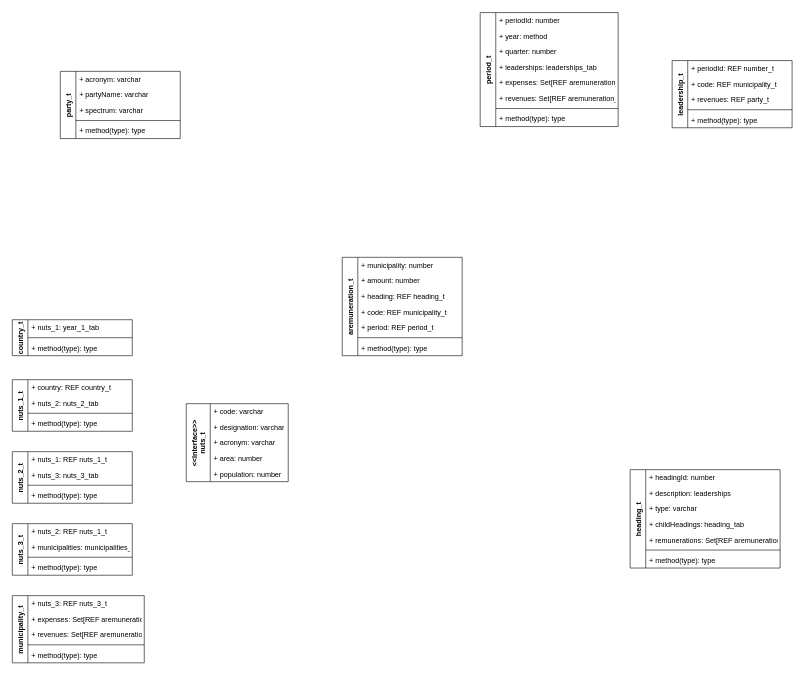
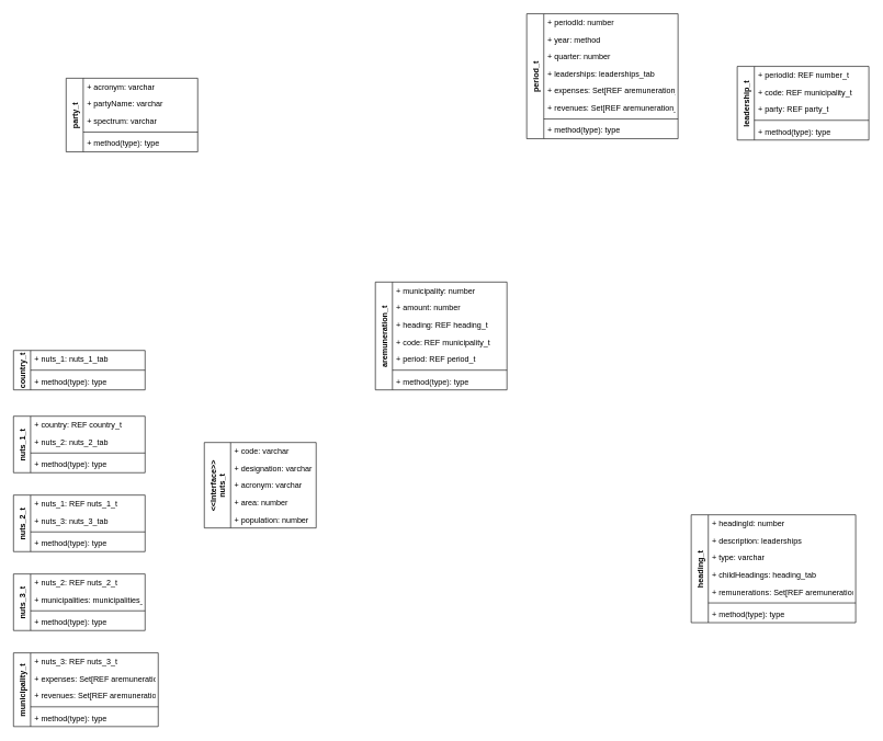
  <mxCell id="0" />
  <mxCell id="1" parent="0" />
  <mxCell id="2" value="municipality_t" style="swimlane;fontStyle=1;align=center;verticalAlign=top;childLayout=stackLayout;horizontal=0;startSize=26;horizontalStack=0;resizeParent=1;resizeParentMax=0;resizeLast=0;collapsible=1;marginBottom=0;" parent="1" vertex="1"><mxGeometry x="20" y="992" width="220" height="112" as="geometry" /></mxCell>
  <mxCell id="3" value="+ nuts_3: REF nuts_3_t" style="text;strokeColor=none;fillColor=none;align=left;verticalAlign=top;spacingLeft=4;spacingRight=4;overflow=hidden;rotatable=0;points=[[0,0.5],[1,0.5]];portConstraint=eastwest;" parent="2" vertex="1"><mxGeometry x="26" width="194" height="26" as="geometry" /></mxCell>
  <mxCell id="4" value="+ expenses: Set[REF aremuneration_t]" style="text;strokeColor=none;fillColor=none;align=left;verticalAlign=top;spacingLeft=4;spacingRight=4;overflow=hidden;rotatable=0;points=[[0,0.5],[1,0.5]];portConstraint=eastwest;" parent="2" vertex="1"><mxGeometry x="26" y="26" width="194" height="26" as="geometry" /></mxCell>
  <mxCell id="5" value="+ revenues: Set[REF aremuneration_t]" style="text;strokeColor=none;fillColor=none;align=left;verticalAlign=top;spacingLeft=4;spacingRight=4;overflow=hidden;rotatable=0;points=[[0,0.5],[1,0.5]];portConstraint=eastwest;" parent="2" vertex="1"><mxGeometry x="26" y="52" width="194" height="26" as="geometry" /></mxCell>
  <mxCell id="6" value="" style="line;strokeWidth=1;fillColor=none;align=left;verticalAlign=middle;spacingTop=-1;spacingLeft=3;spacingRight=3;rotatable=0;labelPosition=right;points=[];portConstraint=eastwest;" parent="2" vertex="1"><mxGeometry x="26" y="78" width="194" height="8" as="geometry" /></mxCell>
  <mxCell id="7" value="+ method(type): type" style="text;strokeColor=none;fillColor=none;align=left;verticalAlign=top;spacingLeft=4;spacingRight=4;overflow=hidden;rotatable=0;points=[[0,0.5],[1,0.5]];portConstraint=eastwest;" parent="2" vertex="1"><mxGeometry x="26" y="86" width="194" height="26" as="geometry" /></mxCell>
  <mxCell id="8" value="&lt;&lt;Interface&gt;&gt;&#10;nuts_t" style="swimlane;fontStyle=1;childLayout=stackLayout;horizontal=0;startSize=40;fillColor=none;horizontalStack=0;resizeParent=1;resizeParentMax=0;resizeLast=0;collapsible=1;marginBottom=0;" parent="1" vertex="1"><mxGeometry x="310" y="672" width="170" height="130" as="geometry" /></mxCell>
  <mxCell id="9" value="+ code: varchar" style="text;strokeColor=none;fillColor=none;align=left;verticalAlign=top;spacingLeft=4;spacingRight=4;overflow=hidden;rotatable=0;points=[[0,0.5],[1,0.5]];portConstraint=eastwest;fontStyle=0" parent="8" vertex="1"><mxGeometry x="40" width="130" height="26" as="geometry" /></mxCell>
  <mxCell id="10" value="+ designation: varchar" style="text;strokeColor=none;fillColor=none;align=left;verticalAlign=top;spacingLeft=4;spacingRight=4;overflow=hidden;rotatable=0;points=[[0,0.5],[1,0.5]];portConstraint=eastwest;" parent="8" vertex="1"><mxGeometry x="40" y="26" width="130" height="26" as="geometry" /></mxCell>
  <mxCell id="11" value="+ acronym: varchar" style="text;strokeColor=none;fillColor=none;align=left;verticalAlign=top;spacingLeft=4;spacingRight=4;overflow=hidden;rotatable=0;points=[[0,0.5],[1,0.5]];portConstraint=eastwest;" parent="8" vertex="1"><mxGeometry x="40" y="52" width="130" height="26" as="geometry" /></mxCell>
  <mxCell id="12" value="+ area: number" style="text;strokeColor=none;fillColor=none;align=left;verticalAlign=top;spacingLeft=4;spacingRight=4;overflow=hidden;rotatable=0;points=[[0,0.5],[1,0.5]];portConstraint=eastwest;" parent="8" vertex="1"><mxGeometry x="40" y="78" width="130" height="26" as="geometry" /></mxCell>
  <mxCell id="13" value="+ population: number" style="text;strokeColor=none;fillColor=none;align=left;verticalAlign=top;spacingLeft=4;spacingRight=4;overflow=hidden;rotatable=0;points=[[0,0.5],[1,0.5]];portConstraint=eastwest;" parent="8" vertex="1"><mxGeometry x="40" y="104" width="130" height="26" as="geometry" /></mxCell>
  <mxCell id="14" value="nuts_3_t" style="swimlane;fontStyle=1;align=center;verticalAlign=top;childLayout=stackLayout;horizontal=0;startSize=26;horizontalStack=0;resizeParent=1;resizeParentMax=0;resizeLast=0;collapsible=1;marginBottom=0;" parent="1" vertex="1"><mxGeometry x="20" y="872" width="200" height="86" as="geometry" /></mxCell>
- <mxCell id="15" value="+ nuts_2: REF nuts_1_t" style="text;strokeColor=none;fillColor=none;align=left;verticalAlign=top;spacingLeft=4;spacingRight=4;overflow=hidden;rotatable=0;points=[[0,0.5],[1,0.5]];portConstraint=eastwest;" parent="14" vertex="1"><mxGeometry x="26" width="174" height="26" as="geometry" /></mxCell>
+ <mxCell id="15" value="+ nuts_2: REF nuts_2_t" style="text;strokeColor=none;fillColor=none;align=left;verticalAlign=top;spacingLeft=4;spacingRight=4;overflow=hidden;rotatable=0;points=[[0,0.5],[1,0.5]];portConstraint=eastwest;" parent="14" vertex="1"><mxGeometry x="26" width="174" height="26" as="geometry" /></mxCell>
  <mxCell id="16" value="+ municipalities: municipalities_tab" style="text;strokeColor=none;fillColor=none;align=left;verticalAlign=top;spacingLeft=4;spacingRight=4;overflow=hidden;rotatable=0;points=[[0,0.5],[1,0.5]];portConstraint=eastwest;" parent="14" vertex="1"><mxGeometry x="26" y="26" width="174" height="26" as="geometry" /></mxCell>
  <mxCell id="17" value="" style="line;strokeWidth=1;fillColor=none;align=left;verticalAlign=middle;spacingTop=-1;spacingLeft=3;spacingRight=3;rotatable=0;labelPosition=right;points=[];portConstraint=eastwest;" parent="14" vertex="1"><mxGeometry x="26" y="52" width="174" height="8" as="geometry" /></mxCell>
  <mxCell id="18" value="+ method(type): type" style="text;strokeColor=none;fillColor=none;align=left;verticalAlign=top;spacingLeft=4;spacingRight=4;overflow=hidden;rotatable=0;points=[[0,0.5],[1,0.5]];portConstraint=eastwest;" parent="14" vertex="1"><mxGeometry x="26" y="60" width="174" height="26" as="geometry" /></mxCell>
  <mxCell id="19" value="nuts_2_t" style="swimlane;fontStyle=1;align=center;verticalAlign=top;childLayout=stackLayout;horizontal=0;startSize=26;horizontalStack=0;resizeParent=1;resizeParentMax=0;resizeLast=0;collapsible=1;marginBottom=0;" parent="1" vertex="1"><mxGeometry x="20" y="752" width="200" height="86" as="geometry" /></mxCell>
  <mxCell id="20" value="+ nuts_1: REF nuts_1_t" style="text;strokeColor=none;fillColor=none;align=left;verticalAlign=top;spacingLeft=4;spacingRight=4;overflow=hidden;rotatable=0;points=[[0,0.5],[1,0.5]];portConstraint=eastwest;" parent="19" vertex="1"><mxGeometry x="26" width="174" height="26" as="geometry" /></mxCell>
  <mxCell id="21" value="+ nuts_3: nuts_3_tab" style="text;strokeColor=none;fillColor=none;align=left;verticalAlign=top;spacingLeft=4;spacingRight=4;overflow=hidden;rotatable=0;points=[[0,0.5],[1,0.5]];portConstraint=eastwest;" parent="19" vertex="1"><mxGeometry x="26" y="26" width="174" height="26" as="geometry" /></mxCell>
  <mxCell id="22" value="" style="line;strokeWidth=1;fillColor=none;align=left;verticalAlign=middle;spacingTop=-1;spacingLeft=3;spacingRight=3;rotatable=0;labelPosition=right;points=[];portConstraint=eastwest;" parent="19" vertex="1"><mxGeometry x="26" y="52" width="174" height="8" as="geometry" /></mxCell>
  <mxCell id="23" value="+ method(type): type" style="text;strokeColor=none;fillColor=none;align=left;verticalAlign=top;spacingLeft=4;spacingRight=4;overflow=hidden;rotatable=0;points=[[0,0.5],[1,0.5]];portConstraint=eastwest;" parent="19" vertex="1"><mxGeometry x="26" y="60" width="174" height="26" as="geometry" /></mxCell>
  <mxCell id="24" value="nuts_1_t" style="swimlane;fontStyle=1;align=center;verticalAlign=top;childLayout=stackLayout;horizontal=0;startSize=26;horizontalStack=0;resizeParent=1;resizeParentMax=0;resizeLast=0;collapsible=1;marginBottom=0;" parent="1" vertex="1"><mxGeometry x="20" y="632" width="200" height="86" as="geometry" /></mxCell>
  <mxCell id="25" value="+ country: REF country_t" style="text;strokeColor=none;fillColor=none;align=left;verticalAlign=top;spacingLeft=4;spacingRight=4;overflow=hidden;rotatable=0;points=[[0,0.5],[1,0.5]];portConstraint=eastwest;" parent="24" vertex="1"><mxGeometry x="26" width="174" height="26" as="geometry" /></mxCell>
  <mxCell id="26" value="+ nuts_2: nuts_2_tab" style="text;strokeColor=none;fillColor=none;align=left;verticalAlign=top;spacingLeft=4;spacingRight=4;overflow=hidden;rotatable=0;points=[[0,0.5],[1,0.5]];portConstraint=eastwest;" parent="24" vertex="1"><mxGeometry x="26" y="26" width="174" height="26" as="geometry" /></mxCell>
  <mxCell id="27" value="" style="line;strokeWidth=1;fillColor=none;align=left;verticalAlign=middle;spacingTop=-1;spacingLeft=3;spacingRight=3;rotatable=0;labelPosition=right;points=[];portConstraint=eastwest;" parent="24" vertex="1"><mxGeometry x="26" y="52" width="174" height="8" as="geometry" /></mxCell>
  <mxCell id="28" value="+ method(type): type" style="text;strokeColor=none;fillColor=none;align=left;verticalAlign=top;spacingLeft=4;spacingRight=4;overflow=hidden;rotatable=0;points=[[0,0.5],[1,0.5]];portConstraint=eastwest;" parent="24" vertex="1"><mxGeometry x="26" y="60" width="174" height="26" as="geometry" /></mxCell>
  <mxCell id="29" value="country_t" style="swimlane;fontStyle=1;align=center;verticalAlign=top;childLayout=stackLayout;horizontal=0;startSize=26;horizontalStack=0;resizeParent=1;resizeParentMax=0;resizeLast=0;collapsible=1;marginBottom=0;" parent="1" vertex="1"><mxGeometry x="20" y="532" width="200" height="60" as="geometry" /></mxCell>
- <mxCell id="30" value="+ nuts_1: year_1_tab" style="text;strokeColor=none;fillColor=none;align=left;verticalAlign=top;spacingLeft=4;spacingRight=4;overflow=hidden;rotatable=0;points=[[0,0.5],[1,0.5]];portConstraint=eastwest;" parent="29" vertex="1"><mxGeometry x="26" width="174" height="26" as="geometry" /></mxCell>
+ <mxCell id="30" value="+ nuts_1: nuts_1_tab" style="text;strokeColor=none;fillColor=none;align=left;verticalAlign=top;spacingLeft=4;spacingRight=4;overflow=hidden;rotatable=0;points=[[0,0.5],[1,0.5]];portConstraint=eastwest;" parent="29" vertex="1"><mxGeometry x="26" width="174" height="26" as="geometry" /></mxCell>
  <mxCell id="31" value="" style="line;strokeWidth=1;fillColor=none;align=left;verticalAlign=middle;spacingTop=-1;spacingLeft=3;spacingRight=3;rotatable=0;labelPosition=right;points=[];portConstraint=eastwest;" parent="29" vertex="1"><mxGeometry x="26" y="26" width="174" height="8" as="geometry" /></mxCell>
  <mxCell id="32" value="+ method(type): type" style="text;strokeColor=none;fillColor=none;align=left;verticalAlign=top;spacingLeft=4;spacingRight=4;overflow=hidden;rotatable=0;points=[[0,0.5],[1,0.5]];portConstraint=eastwest;" parent="29" vertex="1"><mxGeometry x="26" y="34" width="174" height="26" as="geometry" /></mxCell>
  <mxCell id="33" value="party_t" style="swimlane;fontStyle=1;align=center;verticalAlign=top;childLayout=stackLayout;horizontal=0;startSize=26;horizontalStack=0;resizeParent=1;resizeParentMax=0;resizeLast=0;collapsible=1;marginBottom=0;" parent="1" vertex="1"><mxGeometry x="100" y="118" width="200" height="112" as="geometry" /></mxCell>
  <mxCell id="34" value="+ acronym: varchar" style="text;strokeColor=none;fillColor=none;align=left;verticalAlign=top;spacingLeft=4;spacingRight=4;overflow=hidden;rotatable=0;points=[[0,0.5],[1,0.5]];portConstraint=eastwest;fontStyle=0" parent="33" vertex="1"><mxGeometry x="26" width="174" height="26" as="geometry" /></mxCell>
  <mxCell id="35" value="+ partyName: varchar" style="text;strokeColor=none;fillColor=none;align=left;verticalAlign=top;spacingLeft=4;spacingRight=4;overflow=hidden;rotatable=0;points=[[0,0.5],[1,0.5]];portConstraint=eastwest;fontStyle=0" parent="33" vertex="1"><mxGeometry x="26" y="26" width="174" height="26" as="geometry" /></mxCell>
  <mxCell id="36" value="+ spectrum: varchar" style="text;strokeColor=none;fillColor=none;align=left;verticalAlign=top;spacingLeft=4;spacingRight=4;overflow=hidden;rotatable=0;points=[[0,0.5],[1,0.5]];portConstraint=eastwest;fontStyle=0" parent="33" vertex="1"><mxGeometry x="26" y="52" width="174" height="26" as="geometry" /></mxCell>
  <mxCell id="37" value="" style="line;strokeWidth=1;fillColor=none;align=left;verticalAlign=middle;spacingTop=-1;spacingLeft=3;spacingRight=3;rotatable=0;labelPosition=right;points=[];portConstraint=eastwest;" parent="33" vertex="1"><mxGeometry x="26" y="78" width="174" height="8" as="geometry" /></mxCell>
  <mxCell id="38" value="+ method(type): type" style="text;strokeColor=none;fillColor=none;align=left;verticalAlign=top;spacingLeft=4;spacingRight=4;overflow=hidden;rotatable=0;points=[[0,0.5],[1,0.5]];portConstraint=eastwest;" parent="33" vertex="1"><mxGeometry x="26" y="86" width="174" height="26" as="geometry" /></mxCell>
  <mxCell id="39" value="period_t" style="swimlane;fontStyle=1;align=center;verticalAlign=top;childLayout=stackLayout;horizontal=0;startSize=26;horizontalStack=0;resizeParent=1;resizeParentMax=0;resizeLast=0;collapsible=1;marginBottom=0;" parent="1" vertex="1"><mxGeometry x="800" y="20" width="230" height="190" as="geometry" /></mxCell>
  <mxCell id="40" value="+ periodId: number" style="text;strokeColor=none;fillColor=none;align=left;verticalAlign=top;spacingLeft=4;spacingRight=4;overflow=hidden;rotatable=0;points=[[0,0.5],[1,0.5]];portConstraint=eastwest;fontStyle=0" parent="39" vertex="1"><mxGeometry x="26" width="204" height="26" as="geometry" /></mxCell>
  <mxCell id="41" value="+ year: method" style="text;strokeColor=none;fillColor=none;align=left;verticalAlign=top;spacingLeft=4;spacingRight=4;overflow=hidden;rotatable=0;points=[[0,0.5],[1,0.5]];portConstraint=eastwest;fontStyle=0" parent="39" vertex="1"><mxGeometry x="26" y="26" width="204" height="26" as="geometry" /></mxCell>
  <mxCell id="42" value="+ quarter: number" style="text;strokeColor=none;fillColor=none;align=left;verticalAlign=top;spacingLeft=4;spacingRight=4;overflow=hidden;rotatable=0;points=[[0,0.5],[1,0.5]];portConstraint=eastwest;fontStyle=0" parent="39" vertex="1"><mxGeometry x="26" y="52" width="204" height="26" as="geometry" /></mxCell>
  <mxCell id="43" value="+ leaderships: leaderships_tab" style="text;strokeColor=none;fillColor=none;align=left;verticalAlign=top;spacingLeft=4;spacingRight=4;overflow=hidden;rotatable=0;points=[[0,0.5],[1,0.5]];portConstraint=eastwest;fontStyle=0" parent="39" vertex="1"><mxGeometry x="26" y="78" width="204" height="26" as="geometry" /></mxCell>
  <mxCell id="44" value="+ expenses: Set[REF aremuneration_t]" style="text;strokeColor=none;fillColor=none;align=left;verticalAlign=top;spacingLeft=4;spacingRight=4;overflow=hidden;rotatable=0;points=[[0,0.5],[1,0.5]];portConstraint=eastwest;" parent="39" vertex="1"><mxGeometry x="26" y="104" width="204" height="26" as="geometry" /></mxCell>
  <mxCell id="45" value="+ revenues: Set[REF aremuneration_t]" style="text;strokeColor=none;fillColor=none;align=left;verticalAlign=top;spacingLeft=4;spacingRight=4;overflow=hidden;rotatable=0;points=[[0,0.5],[1,0.5]];portConstraint=eastwest;" parent="39" vertex="1"><mxGeometry x="26" y="130" width="204" height="26" as="geometry" /></mxCell>
  <mxCell id="46" value="" style="line;strokeWidth=1;fillColor=none;align=left;verticalAlign=middle;spacingTop=-1;spacingLeft=3;spacingRight=3;rotatable=0;labelPosition=right;points=[];portConstraint=eastwest;" parent="39" vertex="1"><mxGeometry x="26" y="156" width="204" height="8" as="geometry" /></mxCell>
  <mxCell id="47" value="+ method(type): type" style="text;strokeColor=none;fillColor=none;align=left;verticalAlign=top;spacingLeft=4;spacingRight=4;overflow=hidden;rotatable=0;points=[[0,0.5],[1,0.5]];portConstraint=eastwest;" parent="39" vertex="1"><mxGeometry x="26" y="164" width="204" height="26" as="geometry" /></mxCell>
  <mxCell id="48" value="leadership_t" style="swimlane;fontStyle=1;align=center;verticalAlign=top;childLayout=stackLayout;horizontal=0;startSize=26;horizontalStack=0;resizeParent=1;resizeParentMax=0;resizeLast=0;collapsible=1;marginBottom=0;" parent="1" vertex="1"><mxGeometry x="1120" y="100" width="200" height="112" as="geometry" /></mxCell>
  <mxCell id="49" value="+ periodId: REF number_t" style="text;strokeColor=none;fillColor=none;align=left;verticalAlign=top;spacingLeft=4;spacingRight=4;overflow=hidden;rotatable=0;points=[[0,0.5],[1,0.5]];portConstraint=eastwest;fontStyle=0" parent="48" vertex="1"><mxGeometry x="26" width="174" height="26" as="geometry" /></mxCell>
  <mxCell id="50" value="+ code: REF municipality_t" style="text;strokeColor=none;fillColor=none;align=left;verticalAlign=top;spacingLeft=4;spacingRight=4;overflow=hidden;rotatable=0;points=[[0,0.5],[1,0.5]];portConstraint=eastwest;fontStyle=0" parent="48" vertex="1"><mxGeometry x="26" y="26" width="174" height="26" as="geometry" /></mxCell>
- <mxCell id="51" value="+ revenues: REF party_t" style="text;strokeColor=none;fillColor=none;align=left;verticalAlign=top;spacingLeft=4;spacingRight=4;overflow=hidden;rotatable=0;points=[[0,0.5],[1,0.5]];portConstraint=eastwest;fontStyle=0" parent="48" vertex="1"><mxGeometry x="26" y="52" width="174" height="26" as="geometry" /></mxCell>
+ <mxCell id="51" value="+ party: REF party_t" style="text;strokeColor=none;fillColor=none;align=left;verticalAlign=top;spacingLeft=4;spacingRight=4;overflow=hidden;rotatable=0;points=[[0,0.5],[1,0.5]];portConstraint=eastwest;fontStyle=0" parent="48" vertex="1"><mxGeometry x="26" y="52" width="174" height="26" as="geometry" /></mxCell>
  <mxCell id="52" value="" style="line;strokeWidth=1;fillColor=none;align=left;verticalAlign=middle;spacingTop=-1;spacingLeft=3;spacingRight=3;rotatable=0;labelPosition=right;points=[];portConstraint=eastwest;" parent="48" vertex="1"><mxGeometry x="26" y="78" width="174" height="8" as="geometry" /></mxCell>
  <mxCell id="53" value="+ method(type): type" style="text;strokeColor=none;fillColor=none;align=left;verticalAlign=top;spacingLeft=4;spacingRight=4;overflow=hidden;rotatable=0;points=[[0,0.5],[1,0.5]];portConstraint=eastwest;" parent="48" vertex="1"><mxGeometry x="26" y="86" width="174" height="26" as="geometry" /></mxCell>
  <mxCell id="54" value="heading_t" style="swimlane;fontStyle=1;align=center;verticalAlign=top;childLayout=stackLayout;horizontal=0;startSize=26;horizontalStack=0;resizeParent=1;resizeParentMax=0;resizeLast=0;collapsible=1;marginBottom=0;" parent="1" vertex="1"><mxGeometry x="1050" y="782" width="250" height="164" as="geometry" /></mxCell>
  <mxCell id="55" value="+ headingId: number" style="text;strokeColor=none;fillColor=none;align=left;verticalAlign=top;spacingLeft=4;spacingRight=4;overflow=hidden;rotatable=0;points=[[0,0.5],[1,0.5]];portConstraint=eastwest;fontStyle=0" parent="54" vertex="1"><mxGeometry x="26" width="224" height="26" as="geometry" /></mxCell>
  <mxCell id="56" value="+ description: leaderships" style="text;strokeColor=none;fillColor=none;align=left;verticalAlign=top;spacingLeft=4;spacingRight=4;overflow=hidden;rotatable=0;points=[[0,0.5],[1,0.5]];portConstraint=eastwest;fontStyle=0" parent="54" vertex="1"><mxGeometry x="26" y="26" width="224" height="26" as="geometry" /></mxCell>
  <mxCell id="57" value="+ type: varchar" style="text;strokeColor=none;fillColor=none;align=left;verticalAlign=top;spacingLeft=4;spacingRight=4;overflow=hidden;rotatable=0;points=[[0,0.5],[1,0.5]];portConstraint=eastwest;fontStyle=0" parent="54" vertex="1"><mxGeometry x="26" y="52" width="224" height="26" as="geometry" /></mxCell>
  <mxCell id="58" value="+ childHeadings: heading_tab" style="text;strokeColor=none;fillColor=none;align=left;verticalAlign=top;spacingLeft=4;spacingRight=4;overflow=hidden;rotatable=0;points=[[0,0.5],[1,0.5]];portConstraint=eastwest;fontStyle=0" parent="54" vertex="1"><mxGeometry x="26" y="78" width="224" height="26" as="geometry" /></mxCell>
  <mxCell id="59" value="+ remunerations: Set[REF aremuneration_t]" style="text;strokeColor=none;fillColor=none;align=left;verticalAlign=top;spacingLeft=4;spacingRight=4;overflow=hidden;rotatable=0;points=[[0,0.5],[1,0.5]];portConstraint=eastwest;" parent="54" vertex="1"><mxGeometry x="26" y="104" width="224" height="26" as="geometry" /></mxCell>
  <mxCell id="60" value="" style="line;strokeWidth=1;fillColor=none;align=left;verticalAlign=middle;spacingTop=-1;spacingLeft=3;spacingRight=3;rotatable=0;labelPosition=right;points=[];portConstraint=eastwest;" parent="54" vertex="1"><mxGeometry x="26" y="130" width="224" height="8" as="geometry" /></mxCell>
  <mxCell id="61" value="+ method(type): type" style="text;strokeColor=none;fillColor=none;align=left;verticalAlign=top;spacingLeft=4;spacingRight=4;overflow=hidden;rotatable=0;points=[[0,0.5],[1,0.5]];portConstraint=eastwest;" parent="54" vertex="1"><mxGeometry x="26" y="138" width="224" height="26" as="geometry" /></mxCell>
  <mxCell id="62" value="aremuneration_t" style="swimlane;fontStyle=1;align=center;verticalAlign=top;childLayout=stackLayout;horizontal=0;startSize=26;horizontalStack=0;resizeParent=1;resizeParentMax=0;resizeLast=0;collapsible=1;marginBottom=0;" parent="1" vertex="1"><mxGeometry x="570" y="428" width="200" height="164" as="geometry" /></mxCell>
  <mxCell id="63" value="+ municipality: number" style="text;strokeColor=none;fillColor=none;align=left;verticalAlign=top;spacingLeft=4;spacingRight=4;overflow=hidden;rotatable=0;points=[[0,0.5],[1,0.5]];portConstraint=eastwest;fontStyle=0" parent="62" vertex="1"><mxGeometry x="26" width="174" height="26" as="geometry" /></mxCell>
  <mxCell id="64" value="+ amount: number" style="text;strokeColor=none;fillColor=none;align=left;verticalAlign=top;spacingLeft=4;spacingRight=4;overflow=hidden;rotatable=0;points=[[0,0.5],[1,0.5]];portConstraint=eastwest;fontStyle=0" parent="62" vertex="1"><mxGeometry x="26" y="26" width="174" height="26" as="geometry" /></mxCell>
  <mxCell id="65" value="+ heading: REF heading_t" style="text;strokeColor=none;fillColor=none;align=left;verticalAlign=top;spacingLeft=4;spacingRight=4;overflow=hidden;rotatable=0;points=[[0,0.5],[1,0.5]];portConstraint=eastwest;fontStyle=0" parent="62" vertex="1"><mxGeometry x="26" y="52" width="174" height="26" as="geometry" /></mxCell>
  <mxCell id="66" value="+ code: REF municipality_t" style="text;strokeColor=none;fillColor=none;align=left;verticalAlign=top;spacingLeft=4;spacingRight=4;overflow=hidden;rotatable=0;points=[[0,0.5],[1,0.5]];portConstraint=eastwest;fontStyle=0" parent="62" vertex="1"><mxGeometry x="26" y="78" width="174" height="26" as="geometry" /></mxCell>
  <mxCell id="67" value="+ period: REF period_t" style="text;strokeColor=none;fillColor=none;align=left;verticalAlign=top;spacingLeft=4;spacingRight=4;overflow=hidden;rotatable=0;points=[[0,0.5],[1,0.5]];portConstraint=eastwest;fontStyle=0" parent="62" vertex="1"><mxGeometry x="26" y="104" width="174" height="26" as="geometry" /></mxCell>
  <mxCell id="68" value="" style="line;strokeWidth=1;fillColor=none;align=left;verticalAlign=middle;spacingTop=-1;spacingLeft=3;spacingRight=3;rotatable=0;labelPosition=right;points=[];portConstraint=eastwest;" parent="62" vertex="1"><mxGeometry x="26" y="130" width="174" height="8" as="geometry" /></mxCell>
  <mxCell id="69" value="+ method(type): type" style="text;strokeColor=none;fillColor=none;align=left;verticalAlign=top;spacingLeft=4;spacingRight=4;overflow=hidden;rotatable=0;points=[[0,0.5],[1,0.5]];portConstraint=eastwest;" parent="62" vertex="1"><mxGeometry x="26" y="138" width="174" height="26" as="geometry" /></mxCell>
